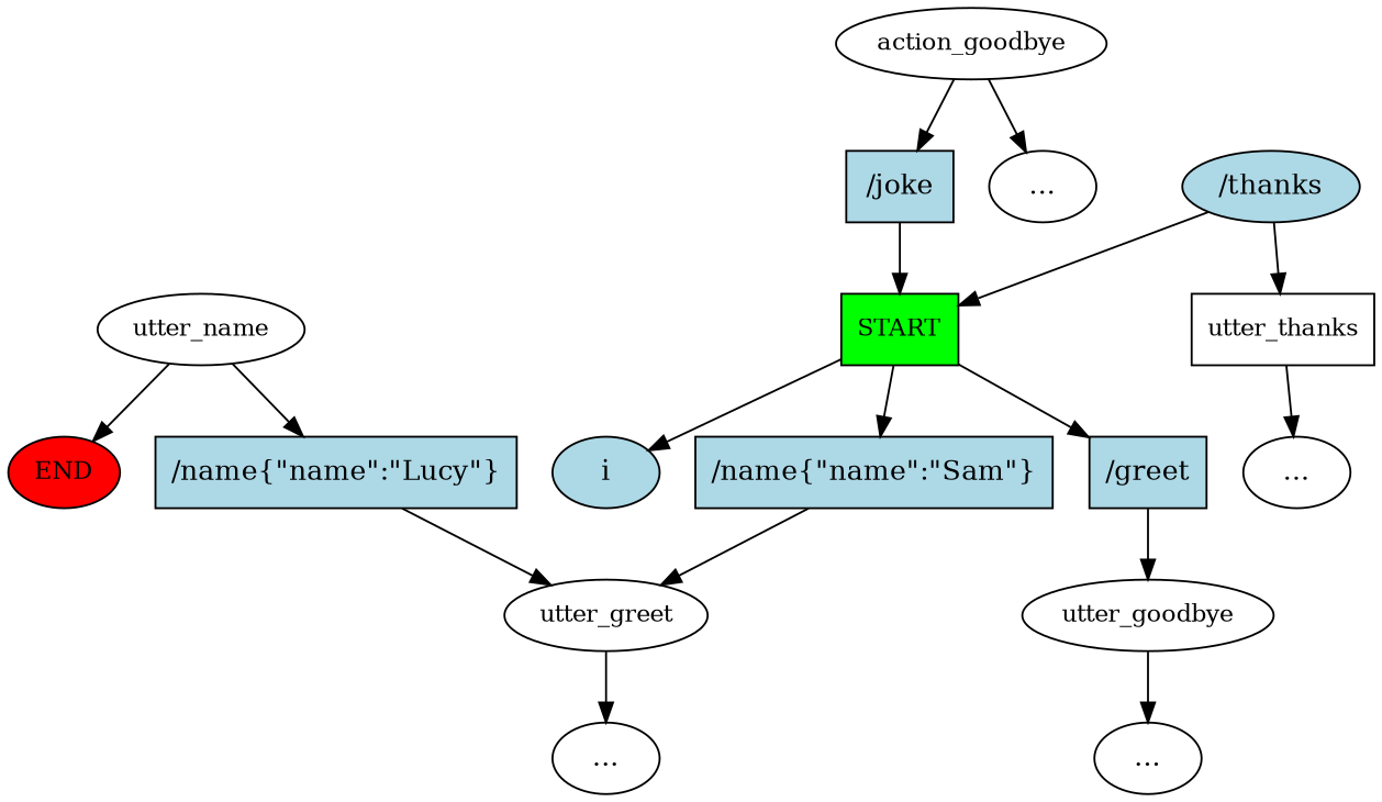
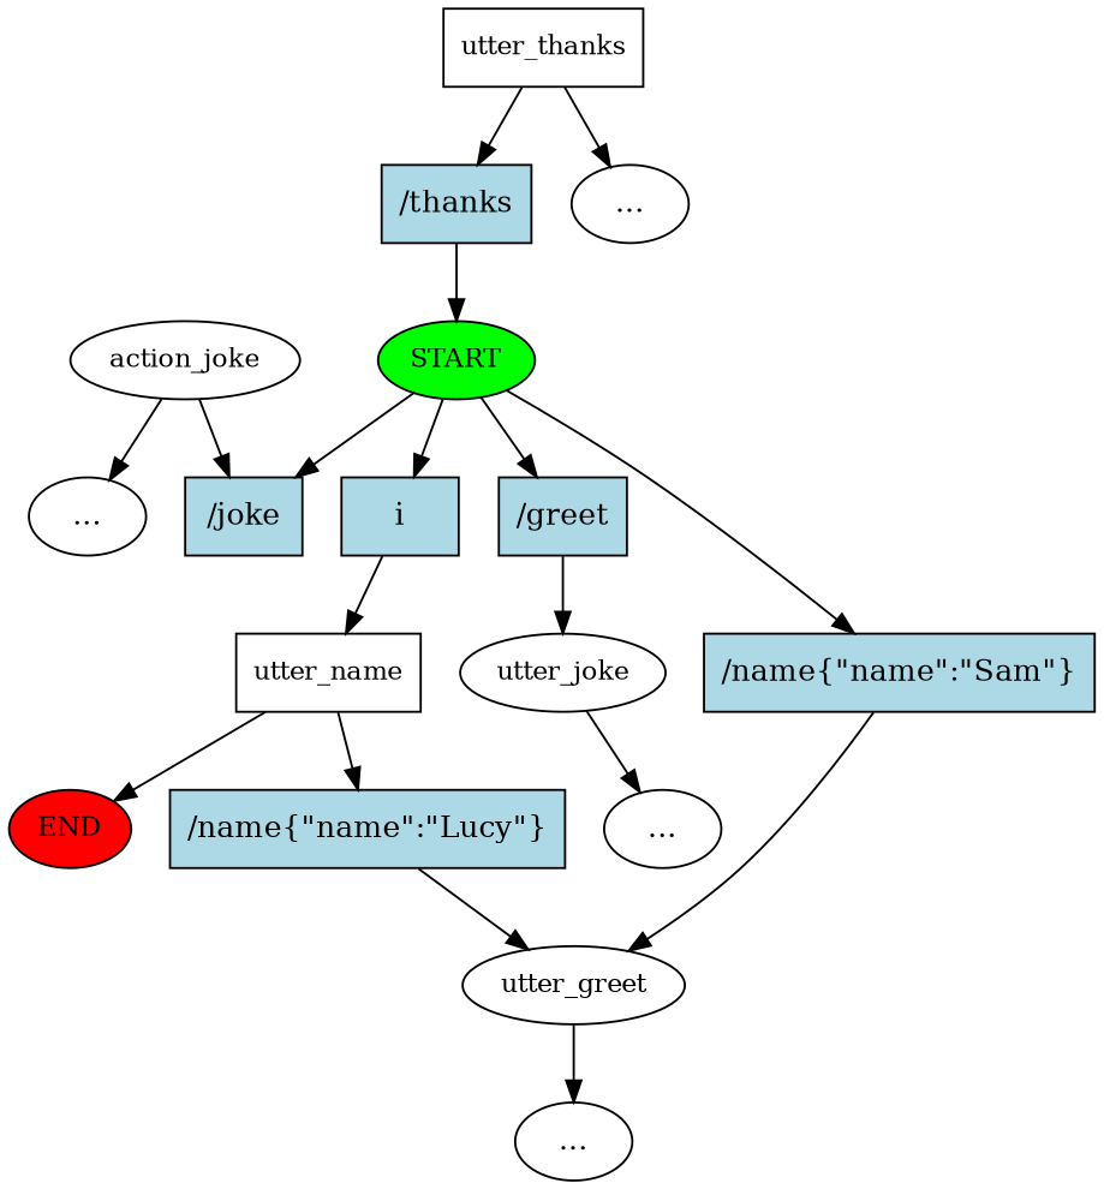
  digraph {
-   n1 [fillcolor=green fontsize=12 label=START style=filled shape=box]
-   n2 [fillcolor=lightblue label=i shape=ellipse style=filled]
+   n1 [fillcolor=green fontsize=12 label=START style=filled]
+   n2 [fillcolor=lightblue label=i shape=rect style=filled]
    n3 [fillcolor=lightblue label="/greet" shape=rect style=filled]
    n4 [fillcolor=lightblue label="/name{\"name\":\"Sam\"}" shape=rect style=filled]
    n5 [fillcolor=lightblue label="/joke" shape=rect style=filled]
-   n6 [fontsize=12 label=utter_name]
-   n7 [fontsize=12 label=utter_goodbye]
-   n8 [fillcolor=lightblue label="/thanks" shape=ellipse style=filled]
+   n6 [fontsize=12 label=utter_name shape=box]
+   n7 [fontsize=12 label=utter_joke]
+   n8 [fillcolor=lightblue label="/thanks" shape=rect style=filled]
    n9 [fontsize=12 label=utter_thanks shape=box]
    n10 [fontsize=12 label=utter_greet]
    n11 [fillcolor=red fontsize=12 label=END style=filled]
    n12 [fillcolor=lightblue label="/name{\"name\":\"Lucy\"}" shape=rect style=filled]
    n13 [label="..."]
    n14 [label="..."]
    n15 [label="..."]
-   n16 [fontsize=12 label=action_goodbye]
+   n16 [fontsize=12 label=action_joke]
    n17 [label="..."]
    n1 -> n2
    n1 -> n3
    n1 -> n4
-   n5 -> n1
+   n1 -> n5
+   n2 -> n6
    n3 -> n7
    n4 -> n10
    n6 -> n11
    n6 -> n12
    n7 -> n13
    n8 -> n1
-   n8 -> n9
+   n9 -> n8
    n9 -> n14
    n10 -> n15
    n12 -> n10
    n16 -> n5
    n16 -> n17
  }
